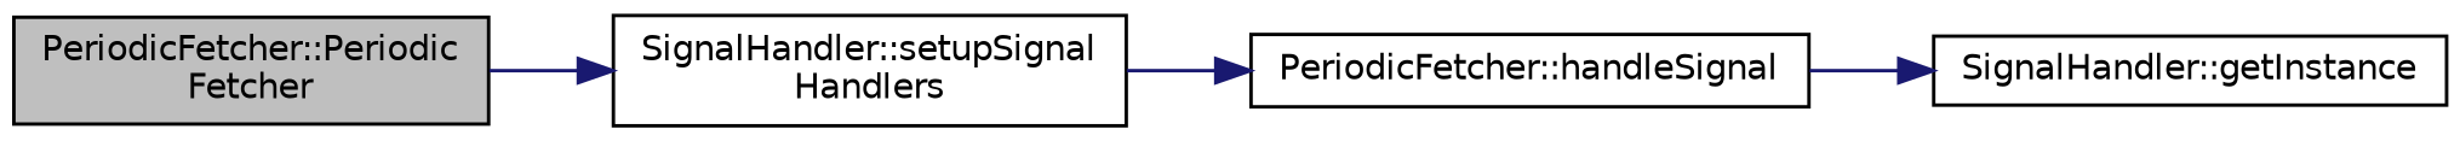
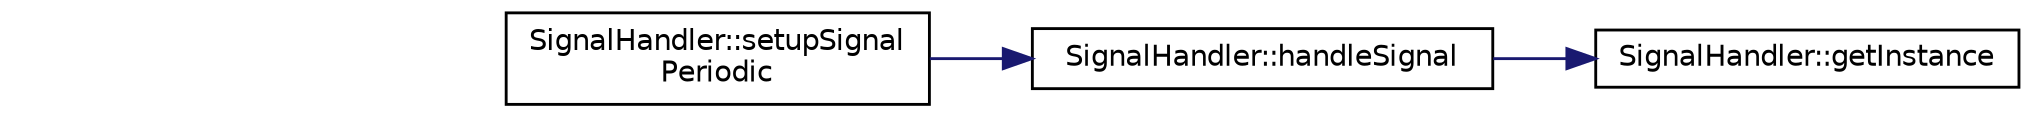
  digraph {
    rankdir=LR
    node [color=black fillcolor=white fontname=Helvetica fontsize=10 shape=record style=filled]
    edge [color=midnightblue fontname=Helvetica fontsize=10 labelfontname=Helvetica labelfontsize=10 style=solid]
-   n1 [fillcolor=grey75 fontcolor=black height=0.2 label="PeriodicFetcher::Periodic\lFetcher" width=0.4]
-   n2 [height=0.2 label="SignalHandler::setupSignal\lHandlers" width=0.4]
+   n2 [height=0.2 label="SignalHandler::setupSignal\lPeriodic" width=0.4]
    n3 [height=0.2 label="SignalHandler::getInstance" width=0.4]
-   n4 [height=0.2 label="PeriodicFetcher::handleSignal" width=0.4]
-   n1 -> n2
+   n4 [height=0.2 label="SignalHandler::handleSignal" width=0.4]
    n2 -> n4
    n4 -> n3
  }
